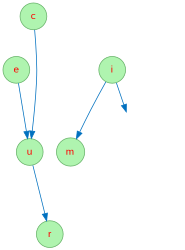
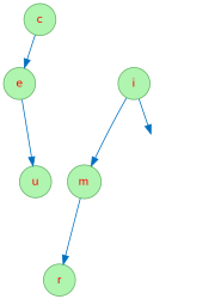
  digraph {
    node [color="#66B268" fillcolor="#AFF4AF" fontcolor=red fontname=Arial shape=circle style=filled]
    edge [color="#0070BF"]
    n1 [label=c]
    n2 [label=e]
    n3 [label=u]
    n4 [label=i]
    n5 [label=m]
    l780237624 [style=invis]
    n7 [label=r]
-   n1 -> n3
+   n1 -> n2
    n2 -> n3
    n4 -> n5
    n4 -> l780237624
-   n3 -> n7
+   n5 -> n7
  }
